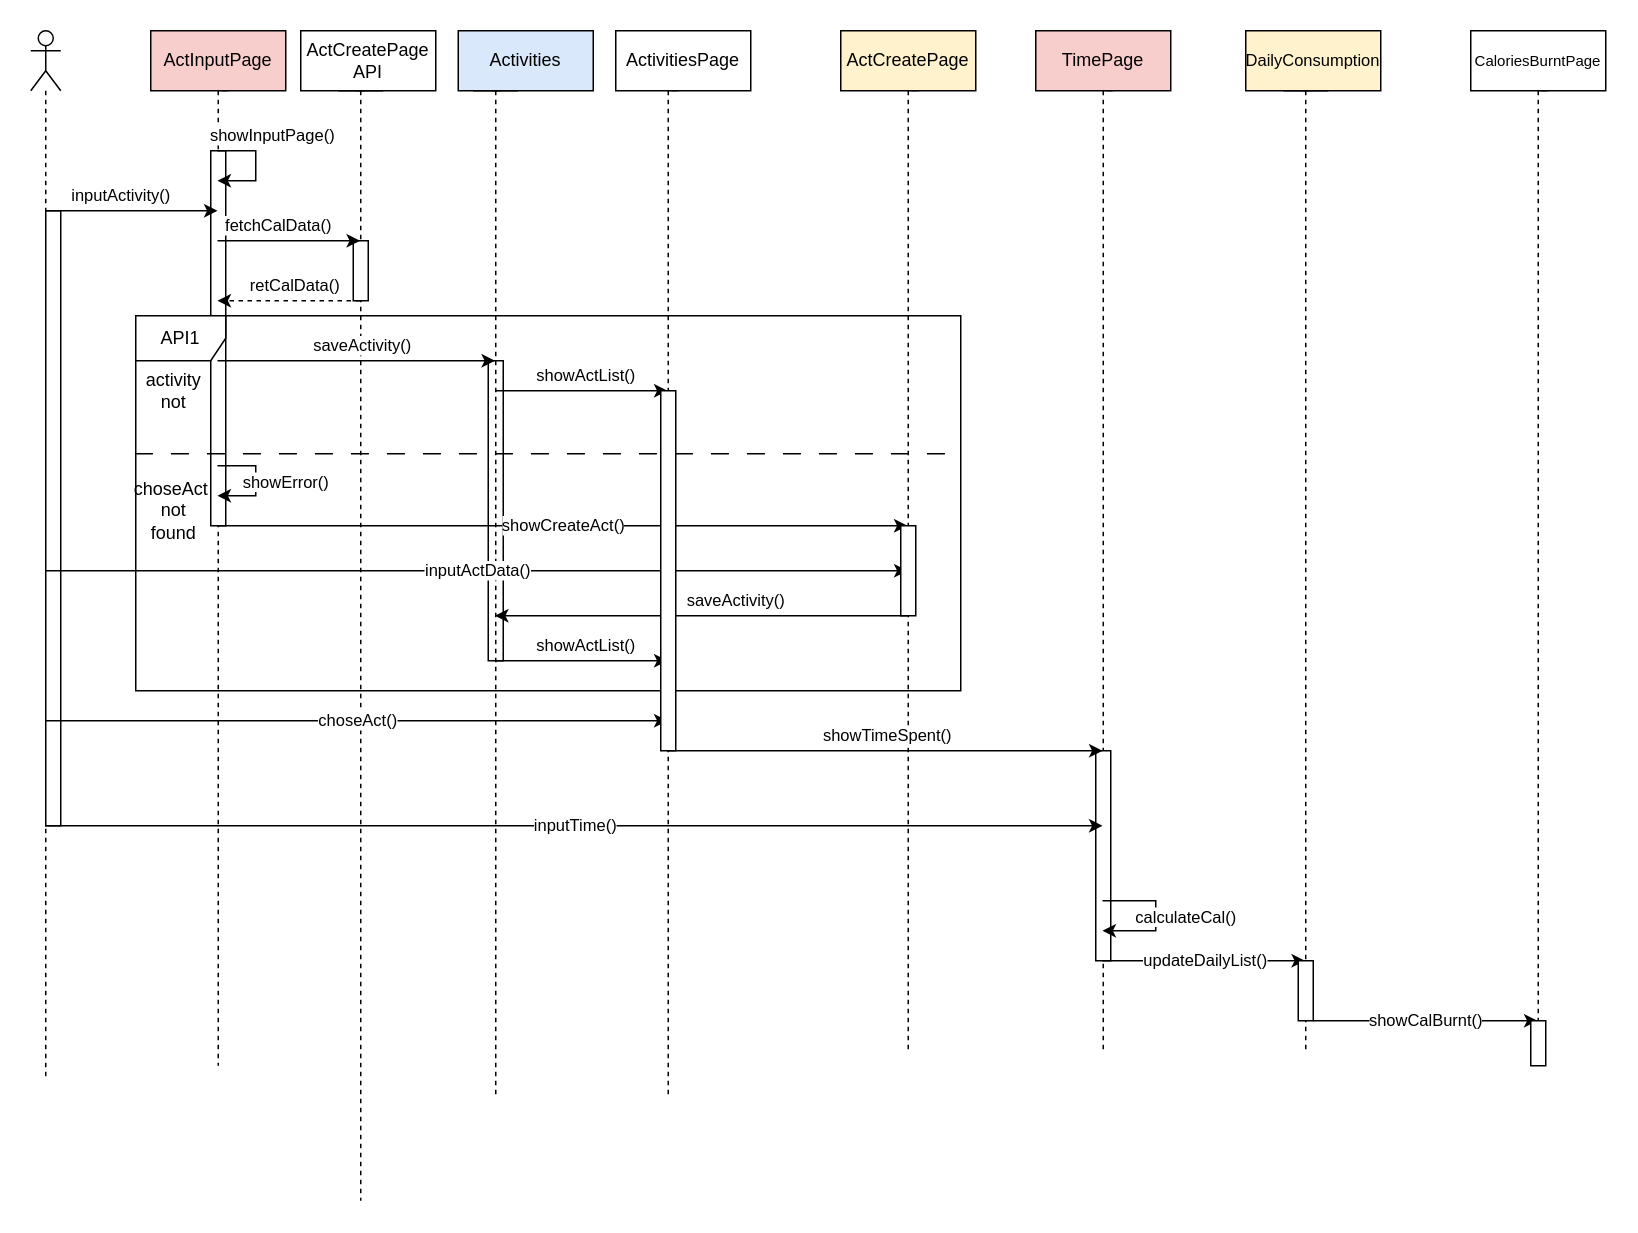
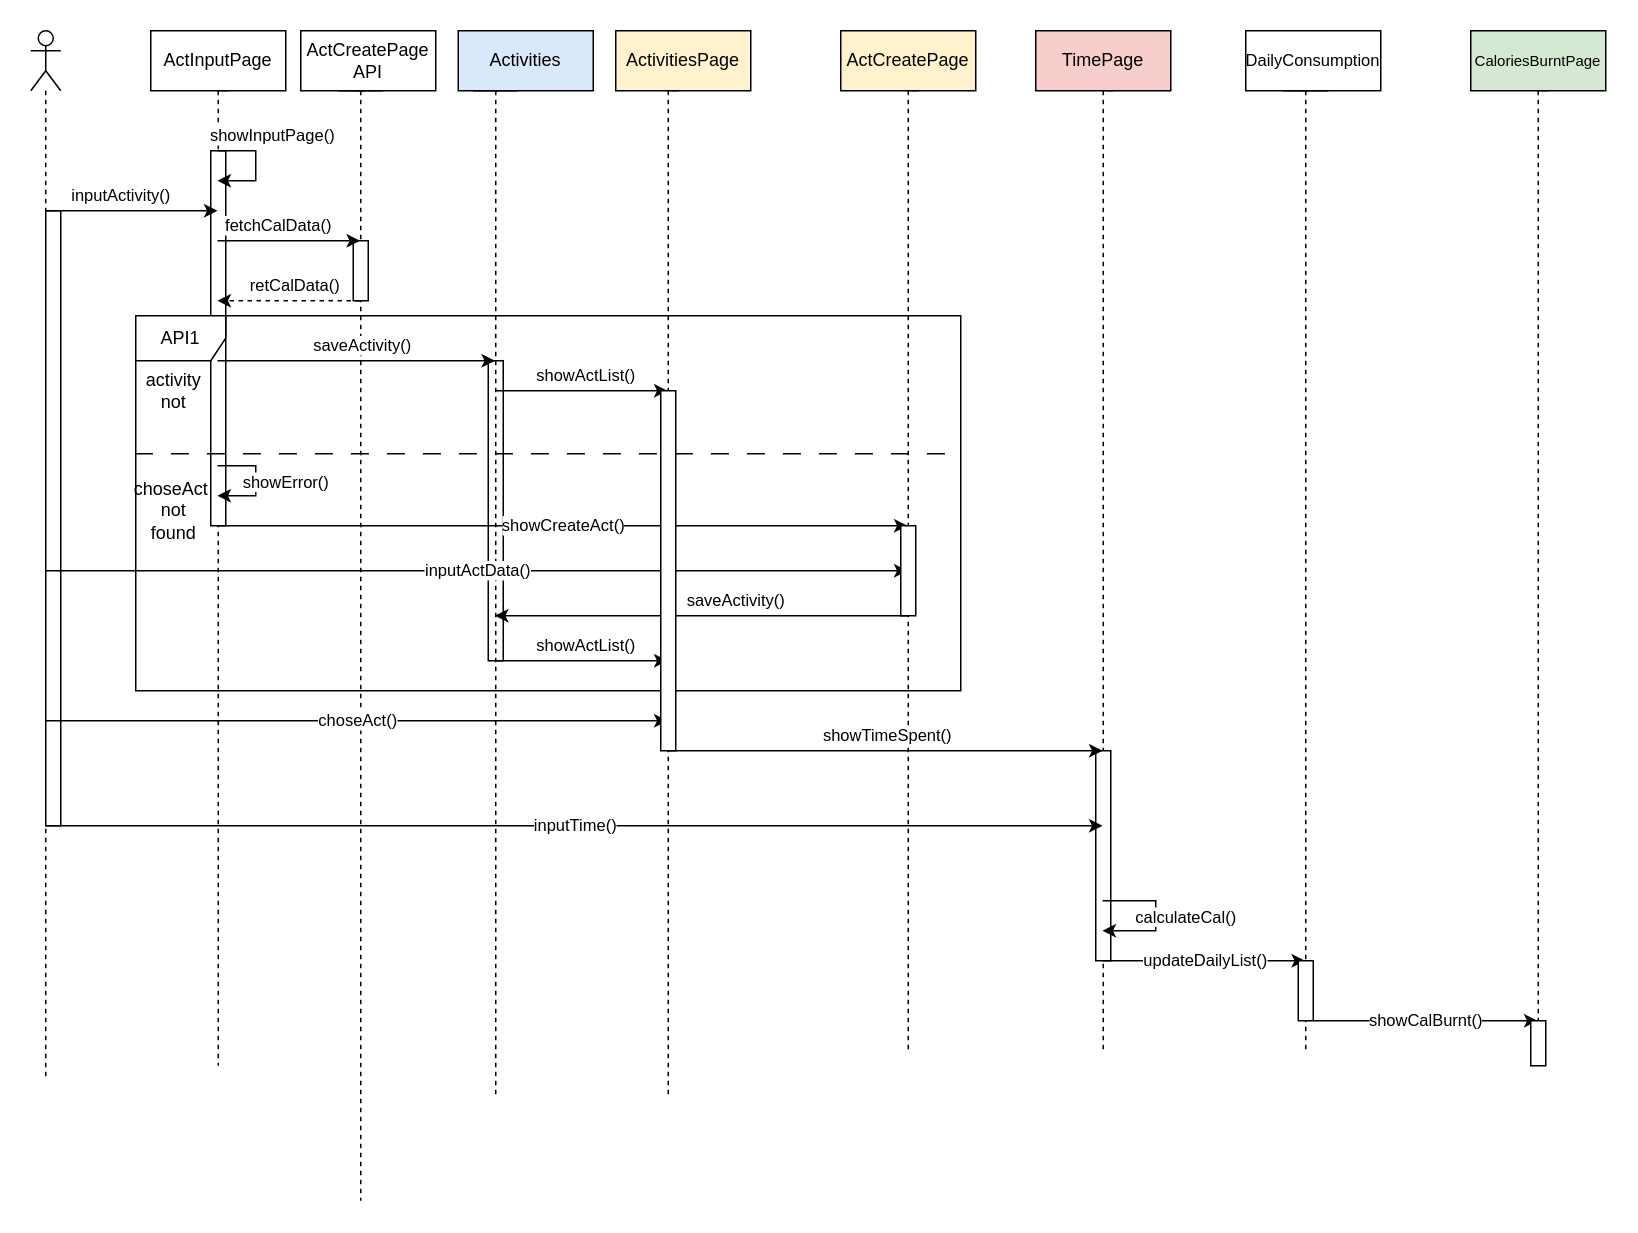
  <mxCell id="0" />
  <mxCell id="1" parent="0" />
  <mxCell id="2" value="" style="html=1;points=[];perimeter=orthogonalPerimeter;outlineConnect=0;targetShapes=umlLifeline;portConstraint=eastwest;newEdgeStyle={&quot;edgeStyle&quot;:&quot;elbowEdgeStyle&quot;,&quot;elbow&quot;:&quot;vertical&quot;,&quot;curved&quot;:0,&quot;rounded&quot;:0};" parent="1" vertex="1"><mxGeometry x="325" y="240" width="10" height="200" as="geometry" /></mxCell>
  <mxCell id="3" value="" style="shape=umlLifeline;perimeter=lifelinePerimeter;whiteSpace=wrap;html=1;container=1;dropTarget=0;collapsible=0;recursiveResize=0;outlineConnect=0;portConstraint=eastwest;newEdgeStyle={&quot;edgeStyle&quot;:&quot;elbowEdgeStyle&quot;,&quot;elbow&quot;:&quot;vertical&quot;,&quot;curved&quot;:0,&quot;rounded&quot;:0};participant=umlActor;" parent="1" vertex="1"><mxGeometry x="20" y="20" width="20" height="700" as="geometry" /></mxCell>
  <mxCell id="4" value="" style="html=1;points=[];perimeter=orthogonalPerimeter;outlineConnect=0;targetShapes=umlLifeline;portConstraint=eastwest;newEdgeStyle={&quot;edgeStyle&quot;:&quot;elbowEdgeStyle&quot;,&quot;elbow&quot;:&quot;vertical&quot;,&quot;curved&quot;:0,&quot;rounded&quot;:0};" parent="3" vertex="1"><mxGeometry x="10" y="120" width="10" height="410" as="geometry" /></mxCell>
  <mxCell id="5" value="" style="shape=umlLifeline;perimeter=lifelinePerimeter;whiteSpace=wrap;html=1;container=1;dropTarget=0;collapsible=0;recursiveResize=0;outlineConnect=0;portConstraint=eastwest;newEdgeStyle={&quot;edgeStyle&quot;:&quot;elbowEdgeStyle&quot;,&quot;elbow&quot;:&quot;vertical&quot;,&quot;curved&quot;:0,&quot;rounded&quot;:0};participant=umlBoundary;" parent="1" vertex="1"><mxGeometry x="120" y="20" width="50" height="690" as="geometry" /></mxCell>
  <mxCell id="6" value="" style="html=1;points=[];perimeter=orthogonalPerimeter;outlineConnect=0;targetShapes=umlLifeline;portConstraint=eastwest;newEdgeStyle={&quot;edgeStyle&quot;:&quot;elbowEdgeStyle&quot;,&quot;elbow&quot;:&quot;vertical&quot;,&quot;curved&quot;:0,&quot;rounded&quot;:0};" parent="5" vertex="1"><mxGeometry x="20" y="80" width="10" height="250" as="geometry" /></mxCell>
  <mxCell id="7" value="" style="shape=umlLifeline;perimeter=lifelinePerimeter;whiteSpace=wrap;html=1;container=1;dropTarget=0;collapsible=0;recursiveResize=0;outlineConnect=0;portConstraint=eastwest;newEdgeStyle={&quot;edgeStyle&quot;:&quot;elbowEdgeStyle&quot;,&quot;elbow&quot;:&quot;vertical&quot;,&quot;curved&quot;:0,&quot;rounded&quot;:0};participant=umlBoundary;" parent="1" vertex="1"><mxGeometry x="420" y="20" width="50" height="710" as="geometry" /></mxCell>
  <mxCell id="8" value="" style="shape=umlLifeline;perimeter=lifelinePerimeter;whiteSpace=wrap;html=1;container=1;dropTarget=0;collapsible=0;recursiveResize=0;outlineConnect=0;portConstraint=eastwest;newEdgeStyle={&quot;edgeStyle&quot;:&quot;elbowEdgeStyle&quot;,&quot;elbow&quot;:&quot;vertical&quot;,&quot;curved&quot;:0,&quot;rounded&quot;:0};participant=umlBoundary;" parent="1" vertex="1"><mxGeometry x="710" y="20" width="50" height="680" as="geometry" /></mxCell>
  <mxCell id="9" value="" style="html=1;points=[];perimeter=orthogonalPerimeter;outlineConnect=0;targetShapes=umlLifeline;portConstraint=eastwest;newEdgeStyle={&quot;edgeStyle&quot;:&quot;elbowEdgeStyle&quot;,&quot;elbow&quot;:&quot;vertical&quot;,&quot;curved&quot;:0,&quot;rounded&quot;:0};" parent="8" vertex="1"><mxGeometry x="20" y="480" width="10" height="140" as="geometry" /></mxCell>
  <mxCell id="10" value="" style="shape=umlLifeline;perimeter=lifelinePerimeter;whiteSpace=wrap;html=1;container=1;dropTarget=0;collapsible=0;recursiveResize=0;outlineConnect=0;portConstraint=eastwest;newEdgeStyle={&quot;edgeStyle&quot;:&quot;elbowEdgeStyle&quot;,&quot;elbow&quot;:&quot;vertical&quot;,&quot;curved&quot;:0,&quot;rounded&quot;:0};participant=umlBoundary;" parent="1" vertex="1"><mxGeometry x="1000" y="20" width="50" height="690" as="geometry" /></mxCell>
  <mxCell id="11" value="" style="shape=umlLifeline;perimeter=lifelinePerimeter;whiteSpace=wrap;html=1;container=1;dropTarget=0;collapsible=0;recursiveResize=0;outlineConnect=0;portConstraint=eastwest;newEdgeStyle={&quot;edgeStyle&quot;:&quot;elbowEdgeStyle&quot;,&quot;elbow&quot;:&quot;vertical&quot;,&quot;curved&quot;:0,&quot;rounded&quot;:0};participant=umlBoundary;" parent="1" vertex="1"><mxGeometry x="580" y="20" width="50" height="680" as="geometry" /></mxCell>
  <mxCell id="12" value="" style="shape=umlLifeline;perimeter=lifelinePerimeter;whiteSpace=wrap;html=1;container=1;dropTarget=0;collapsible=0;recursiveResize=0;outlineConnect=0;portConstraint=eastwest;newEdgeStyle={&quot;edgeStyle&quot;:&quot;elbowEdgeStyle&quot;,&quot;elbow&quot;:&quot;vertical&quot;,&quot;curved&quot;:0,&quot;rounded&quot;:0};participant=umlEntity;" parent="1" vertex="1"><mxGeometry x="220" y="20" width="40" height="780" as="geometry" /></mxCell>
  <mxCell id="13" value="" style="html=1;points=[];perimeter=orthogonalPerimeter;outlineConnect=0;targetShapes=umlLifeline;portConstraint=eastwest;newEdgeStyle={&quot;edgeStyle&quot;:&quot;elbowEdgeStyle&quot;,&quot;elbow&quot;:&quot;vertical&quot;,&quot;curved&quot;:0,&quot;rounded&quot;:0};" parent="12" vertex="1"><mxGeometry x="15" y="140" width="10" height="40" as="geometry" /></mxCell>
  <mxCell id="14" value="" style="shape=umlLifeline;perimeter=lifelinePerimeter;whiteSpace=wrap;html=1;container=1;dropTarget=0;collapsible=0;recursiveResize=0;outlineConnect=0;portConstraint=eastwest;newEdgeStyle={&quot;edgeStyle&quot;:&quot;elbowEdgeStyle&quot;,&quot;elbow&quot;:&quot;vertical&quot;,&quot;curved&quot;:0,&quot;rounded&quot;:0};participant=umlEntity;" parent="1" vertex="1"><mxGeometry x="310" y="20" width="40" height="710" as="geometry" /></mxCell>
  <mxCell id="15" value="" style="shape=umlLifeline;perimeter=lifelinePerimeter;whiteSpace=wrap;html=1;container=1;dropTarget=0;collapsible=0;recursiveResize=0;outlineConnect=0;portConstraint=eastwest;newEdgeStyle={&quot;edgeStyle&quot;:&quot;elbowEdgeStyle&quot;,&quot;elbow&quot;:&quot;vertical&quot;,&quot;curved&quot;:0,&quot;rounded&quot;:0};participant=umlEntity;" parent="1" vertex="1"><mxGeometry x="850" y="20" width="40" height="680" as="geometry" /></mxCell>
  <mxCell id="16" value="showInputPage()" style="endArrow=classic;html=1;rounded=0;" parent="1" source="5" target="5" edge="1"><mxGeometry x="-0.282" y="14" width="50" height="50" relative="1" as="geometry"><mxPoint x="350" y="290" as="sourcePoint" /><mxPoint x="400" y="240" as="targetPoint" /><Array as="points"><mxPoint x="170" y="100" /><mxPoint x="170" y="120" /></Array><mxPoint x="11" y="4" as="offset" /></mxGeometry></mxCell>
  <mxCell id="17" value="inputActivity()" style="endArrow=classic;html=1;rounded=0;" parent="1" source="3" target="5" edge="1"><mxGeometry x="-0.122" y="10" width="50" height="50" relative="1" as="geometry"><mxPoint x="340" y="170" as="sourcePoint" /><mxPoint x="390" y="120" as="targetPoint" /><Array as="points"><mxPoint x="110" y="140" /></Array><mxPoint as="offset" /></mxGeometry></mxCell>
  <mxCell id="18" value="fetchCalData()" style="endArrow=classic;html=1;rounded=0;" parent="1" source="5" target="12" edge="1"><mxGeometry x="-0.165" y="10" width="50" height="50" relative="1" as="geometry"><mxPoint x="340" y="170" as="sourcePoint" /><mxPoint x="390" y="120" as="targetPoint" /><Array as="points"><mxPoint x="190" y="160" /></Array><mxPoint as="offset" /></mxGeometry></mxCell>
  <mxCell id="19" value="retCalData()" style="endArrow=classic;html=1;rounded=0;dashed=1;" parent="1" source="12" target="5" edge="1"><mxGeometry x="-0.071" y="-10" width="50" height="50" relative="1" as="geometry"><mxPoint x="340" y="170" as="sourcePoint" /><mxPoint x="390" y="120" as="targetPoint" /><Array as="points"><mxPoint x="200" y="200" /></Array><mxPoint as="offset" /></mxGeometry></mxCell>
  <mxCell id="20" value="saveActivity()" style="endArrow=classic;html=1;rounded=0;" parent="1" source="5" target="14" edge="1"><mxGeometry x="0.032" y="10" width="50" height="50" relative="1" as="geometry"><mxPoint x="340" y="170" as="sourcePoint" /><mxPoint x="390" y="120" as="targetPoint" /><Array as="points"><mxPoint x="250" y="240" /></Array><mxPoint x="1" as="offset" /></mxGeometry></mxCell>
  <mxCell id="21" value="showActList()" style="endArrow=classic;html=1;rounded=0;" parent="1" source="14" target="7" edge="1"><mxGeometry x="0.052" y="10" width="50" height="50" relative="1" as="geometry"><mxPoint x="340" y="170" as="sourcePoint" /><mxPoint x="390" y="120" as="targetPoint" /><Array as="points"><mxPoint x="390" y="260" /></Array><mxPoint as="offset" /></mxGeometry></mxCell>
  <mxCell id="22" value="showError()" style="endArrow=classic;html=1;rounded=0;" parent="1" source="5" target="5" edge="1"><mxGeometry y="20" width="50" height="50" relative="1" as="geometry"><mxPoint x="340" y="270" as="sourcePoint" /><mxPoint x="390" y="220" as="targetPoint" /><Array as="points"><mxPoint x="170" y="310" /><mxPoint x="170" y="330" /></Array><mxPoint as="offset" /></mxGeometry></mxCell>
  <mxCell id="23" value="showCreateAct()" style="endArrow=classic;html=1;rounded=0;" parent="1" source="5" target="11" edge="1"><mxGeometry width="50" height="50" relative="1" as="geometry"><mxPoint x="350" y="270" as="sourcePoint" /><mxPoint x="400" y="220" as="targetPoint" /><Array as="points"><mxPoint x="370" y="350" /></Array></mxGeometry></mxCell>
  <mxCell id="24" value="inputActData()" style="endArrow=classic;html=1;rounded=0;" parent="1" source="3" target="11" edge="1"><mxGeometry width="50" height="50" relative="1" as="geometry"><mxPoint x="290" y="270" as="sourcePoint" /><mxPoint x="340" y="220" as="targetPoint" /><Array as="points"><mxPoint x="320" y="380" /></Array></mxGeometry></mxCell>
  <mxCell id="25" value="saveActivity()" style="endArrow=classic;html=1;rounded=0;" parent="1" source="11" target="14" edge="1"><mxGeometry x="-0.167" y="-10" width="50" height="50" relative="1" as="geometry"><mxPoint x="290" y="270" as="sourcePoint" /><mxPoint x="340" y="220" as="targetPoint" /><Array as="points"><mxPoint x="480" y="410" /></Array><mxPoint as="offset" /></mxGeometry></mxCell>
  <mxCell id="26" value="showActList()" style="endArrow=classic;html=1;rounded=0;" parent="1" source="14" target="7" edge="1"><mxGeometry x="0.052" y="10" width="50" height="50" relative="1" as="geometry"><mxPoint x="290" y="270" as="sourcePoint" /><mxPoint x="340" y="220" as="targetPoint" /><Array as="points"><mxPoint x="400" y="440" /></Array><mxPoint as="offset" /></mxGeometry></mxCell>
  <mxCell id="27" value="API1" style="shape=umlFrame;whiteSpace=wrap;html=1;pointerEvents=0;" parent="1" vertex="1"><mxGeometry x="90" y="210" width="550" height="250" as="geometry" /></mxCell>
  <mxCell id="28" value="activity&lt;br&gt;not" style="text;html=1;align=center;verticalAlign=middle;resizable=0;points=[];autosize=1;strokeColor=none;fillColor=none;" parent="1" vertex="1"><mxGeometry x="85" y="240" width="60" height="40" as="geometry" /></mxCell>
  <mxCell id="29" value="choseAct&amp;nbsp;&lt;br&gt;not&lt;br&gt;found" style="text;html=1;align=center;verticalAlign=middle;resizable=0;points=[];autosize=1;strokeColor=none;fillColor=none;" parent="1" vertex="1"><mxGeometry x="85" y="310" width="60" height="60" as="geometry" /></mxCell>
  <mxCell id="30" value="" style="endArrow=none;dashed=1;html=1;rounded=0;exitX=-0.001;exitY=0.368;exitDx=0;exitDy=0;exitPerimeter=0;dashPattern=12 12;" parent="1" source="27" edge="1"><mxGeometry width="50" height="50" relative="1" as="geometry"><mxPoint x="290" y="270" as="sourcePoint" /><mxPoint x="640" y="302" as="targetPoint" /></mxGeometry></mxCell>
  <mxCell id="31" value="showTimeSpent()" style="endArrow=classic;html=1;rounded=0;" parent="1" source="7" target="8" edge="1"><mxGeometry x="0.003" y="10" width="50" height="50" relative="1" as="geometry"><mxPoint x="420" y="490" as="sourcePoint" /><mxPoint x="470" y="440" as="targetPoint" /><Array as="points"><mxPoint x="590" y="500" /></Array><mxPoint x="1" as="offset" /></mxGeometry></mxCell>
  <mxCell id="32" value="inputTime()" style="endArrow=classic;html=1;rounded=0;" parent="1" source="3" target="8" edge="1"><mxGeometry width="50" height="50" relative="1" as="geometry"><mxPoint x="260" y="390" as="sourcePoint" /><mxPoint x="310" y="340" as="targetPoint" /><Array as="points"><mxPoint x="390" y="550" /></Array></mxGeometry></mxCell>
  <mxCell id="33" value="calculateCal()" style="endArrow=classic;html=1;rounded=0;" parent="1" source="8" target="8" edge="1"><mxGeometry y="20" width="50" height="50" relative="1" as="geometry"><mxPoint x="670" y="630" as="sourcePoint" /><mxPoint x="670" y="440" as="targetPoint" /><Array as="points"><mxPoint x="770" y="600" /><mxPoint x="770" y="620" /></Array><mxPoint as="offset" /></mxGeometry></mxCell>
  <mxCell id="34" value="updateDailyList()" style="endArrow=classic;html=1;rounded=0;" parent="1" source="8" target="15" edge="1"><mxGeometry width="50" height="50" relative="1" as="geometry"><mxPoint x="620" y="490" as="sourcePoint" /><mxPoint x="670" y="440" as="targetPoint" /><Array as="points"><mxPoint x="800" y="640" /></Array></mxGeometry></mxCell>
  <mxCell id="35" value="showCalBurnt()" style="endArrow=classic;html=1;rounded=0;" parent="1" source="39" target="10" edge="1"><mxGeometry width="50" height="50" relative="1" as="geometry"><mxPoint x="840" y="490" as="sourcePoint" /><mxPoint x="890" y="440" as="targetPoint" /><Array as="points"><mxPoint x="890" y="680" /></Array></mxGeometry></mxCell>
  <mxCell id="36" value="choseAct()" style="endArrow=classic;html=1;rounded=0;" parent="1" source="3" target="7" edge="1"><mxGeometry width="50" height="50" relative="1" as="geometry"><mxPoint x="330" y="390" as="sourcePoint" /><mxPoint x="380" y="340" as="targetPoint" /><Array as="points"><mxPoint x="250" y="480" /></Array></mxGeometry></mxCell>
  <mxCell id="37" value="" style="html=1;points=[];perimeter=orthogonalPerimeter;outlineConnect=0;targetShapes=umlLifeline;portConstraint=eastwest;newEdgeStyle={&quot;edgeStyle&quot;:&quot;elbowEdgeStyle&quot;,&quot;elbow&quot;:&quot;vertical&quot;,&quot;curved&quot;:0,&quot;rounded&quot;:0};" parent="1" vertex="1"><mxGeometry x="440" y="260" width="10" height="240" as="geometry" /></mxCell>
  <mxCell id="38" value="" style="html=1;points=[];perimeter=orthogonalPerimeter;outlineConnect=0;targetShapes=umlLifeline;portConstraint=eastwest;newEdgeStyle={&quot;edgeStyle&quot;:&quot;elbowEdgeStyle&quot;,&quot;elbow&quot;:&quot;vertical&quot;,&quot;curved&quot;:0,&quot;rounded&quot;:0};" parent="1" vertex="1"><mxGeometry x="600" y="350" width="10" height="60" as="geometry" /></mxCell>
  <mxCell id="39" value="" style="html=1;points=[];perimeter=orthogonalPerimeter;outlineConnect=0;targetShapes=umlLifeline;portConstraint=eastwest;newEdgeStyle={&quot;edgeStyle&quot;:&quot;elbowEdgeStyle&quot;,&quot;elbow&quot;:&quot;vertical&quot;,&quot;curved&quot;:0,&quot;rounded&quot;:0};" parent="1" vertex="1"><mxGeometry x="865" y="640" width="10" height="40" as="geometry" /></mxCell>
  <mxCell id="40" value="" style="html=1;points=[];perimeter=orthogonalPerimeter;outlineConnect=0;targetShapes=umlLifeline;portConstraint=eastwest;newEdgeStyle={&quot;edgeStyle&quot;:&quot;elbowEdgeStyle&quot;,&quot;elbow&quot;:&quot;vertical&quot;,&quot;curved&quot;:0,&quot;rounded&quot;:0};" parent="1" vertex="1"><mxGeometry x="1020" y="680" width="10" height="30" as="geometry" /></mxCell>
- <mxCell id="41" value="ActInputPage" style="rounded=0;whiteSpace=wrap;html=1;fillColor=#f8cecc;" parent="1" vertex="1"><mxGeometry x="100" y="20" width="90" height="40" as="geometry" /></mxCell>
+ <mxCell id="41" value="ActInputPage" style="rounded=0;whiteSpace=wrap;html=1;" parent="1" vertex="1"><mxGeometry x="100" y="20" width="90" height="40" as="geometry" /></mxCell>
  <mxCell id="42" value="ActCreatePage&lt;br&gt;API" style="rounded=0;whiteSpace=wrap;html=1;" parent="1" vertex="1"><mxGeometry x="200" y="20" width="90" height="40" as="geometry" /></mxCell>
  <mxCell id="43" value="Activities" style="rounded=0;whiteSpace=wrap;html=1;fillColor=#dae8fc;" parent="1" vertex="1"><mxGeometry x="305" y="20" width="90" height="40" as="geometry" /></mxCell>
- <mxCell id="44" value="ActivitiesPage" style="rounded=0;whiteSpace=wrap;html=1;" parent="1" vertex="1"><mxGeometry x="410" y="20" width="90" height="40" as="geometry" /></mxCell>
+ <mxCell id="44" value="ActivitiesPage" style="rounded=0;whiteSpace=wrap;html=1;fillColor=#fff2cc;" parent="1" vertex="1"><mxGeometry x="410" y="20" width="90" height="40" as="geometry" /></mxCell>
  <mxCell id="45" value="ActCreatePage" style="rounded=0;whiteSpace=wrap;html=1;fillColor=#fff2cc;" parent="1" vertex="1"><mxGeometry x="560" y="20" width="90" height="40" as="geometry" /></mxCell>
  <mxCell id="46" value="TimePage" style="rounded=0;whiteSpace=wrap;html=1;fillColor=#f8cecc;" parent="1" vertex="1"><mxGeometry x="690" y="20" width="90" height="40" as="geometry" /></mxCell>
- <mxCell id="47" value="&lt;font style=&quot;font-size: 11px;&quot;&gt;DailyConsumption&lt;/font&gt;" style="rounded=0;whiteSpace=wrap;html=1;fillColor=#fff2cc;" parent="1" vertex="1"><mxGeometry x="830" y="20" width="90" height="40" as="geometry" /></mxCell>
- <mxCell id="48" value="&lt;font style=&quot;font-size: 10px;&quot;&gt;CaloriesBurntPage&lt;/font&gt;" style="rounded=0;whiteSpace=wrap;html=1;" parent="1" vertex="1"><mxGeometry x="980" y="20" width="90" height="40" as="geometry" /></mxCell>
+ <mxCell id="47" value="&lt;font style=&quot;font-size: 11px;&quot;&gt;DailyConsumption&lt;/font&gt;" style="rounded=0;whiteSpace=wrap;html=1;" parent="1" vertex="1"><mxGeometry x="830" y="20" width="90" height="40" as="geometry" /></mxCell>
+ <mxCell id="48" value="&lt;font style=&quot;font-size: 10px;&quot;&gt;CaloriesBurntPage&lt;/font&gt;" style="rounded=0;whiteSpace=wrap;html=1;fillColor=#d5e8d4;" parent="1" vertex="1"><mxGeometry x="980" y="20" width="90" height="40" as="geometry" /></mxCell>
